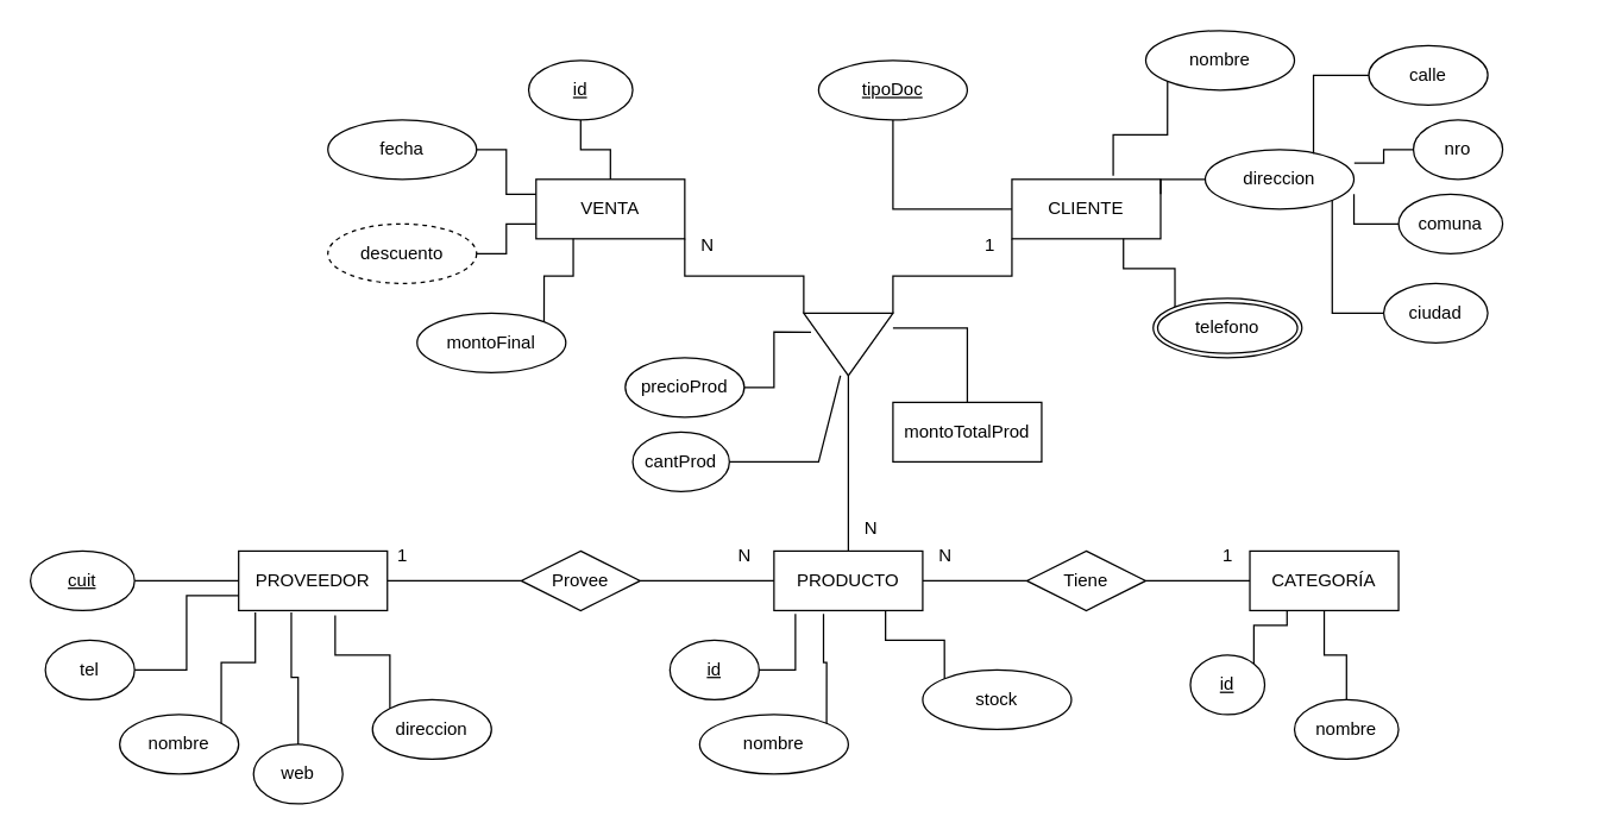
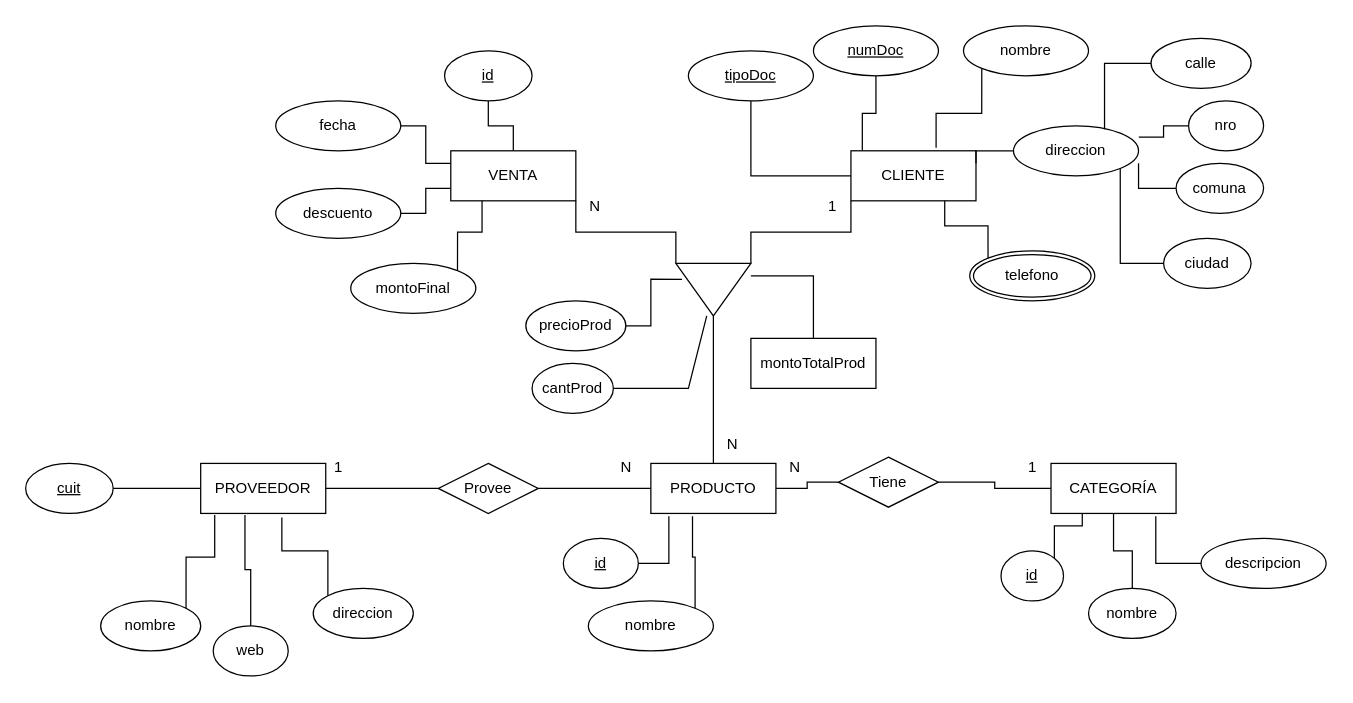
  <mxCell id="0" />
  <mxCell id="1" parent="0" />
  <mxCell id="2" style="edgeStyle=orthogonalEdgeStyle;rounded=0;orthogonalLoop=1;jettySize=auto;html=1;exitX=1;exitY=0.5;exitDx=0;exitDy=0;entryX=0;entryY=0.5;entryDx=0;entryDy=0;endArrow=none;endFill=0;" edge="1" parent="1" source="3" target="10"><mxGeometry relative="1" as="geometry" /></mxCell>
  <mxCell id="3" value="PROVEEDOR" style="whiteSpace=wrap;html=1;align=center;" vertex="1" parent="1"><mxGeometry x="160" y="370" width="100" height="40" as="geometry" /></mxCell>
  <mxCell id="4" style="edgeStyle=orthogonalEdgeStyle;rounded=0;orthogonalLoop=1;jettySize=auto;html=1;exitX=1;exitY=0.5;exitDx=0;exitDy=0;entryX=0;entryY=0.5;entryDx=0;entryDy=0;endArrow=none;endFill=0;" edge="1" parent="1" source="5" target="12"><mxGeometry relative="1" as="geometry" /></mxCell>
  <mxCell id="5" value="PRODUCTO" style="whiteSpace=wrap;html=1;align=center;" vertex="1" parent="1"><mxGeometry x="520" y="370" width="100" height="40" as="geometry" /></mxCell>
  <mxCell id="6" value="VENTA" style="whiteSpace=wrap;html=1;align=center;" vertex="1" parent="1"><mxGeometry x="360" y="120" width="100" height="40" as="geometry" /></mxCell>
  <mxCell id="7" value="CLIENTE" style="whiteSpace=wrap;html=1;align=center;" vertex="1" parent="1"><mxGeometry x="680" y="120" width="100" height="40" as="geometry" /></mxCell>
  <mxCell id="8" value="CATEGORÍA" style="whiteSpace=wrap;html=1;align=center;" vertex="1" parent="1"><mxGeometry x="840" y="370" width="100" height="40" as="geometry" /></mxCell>
  <mxCell id="9" style="edgeStyle=orthogonalEdgeStyle;rounded=0;orthogonalLoop=1;jettySize=auto;html=1;exitX=1;exitY=0.5;exitDx=0;exitDy=0;entryX=0;entryY=0.5;entryDx=0;entryDy=0;endArrow=none;endFill=0;" edge="1" parent="1" source="10" target="5"><mxGeometry relative="1" as="geometry" /></mxCell>
  <mxCell id="10" value="Provee" style="shape=rhombus;perimeter=rhombusPerimeter;whiteSpace=wrap;html=1;align=center;" vertex="1" parent="1"><mxGeometry x="350" y="370" width="80" height="40" as="geometry" /></mxCell>
  <mxCell id="11" style="edgeStyle=orthogonalEdgeStyle;rounded=0;orthogonalLoop=1;jettySize=auto;html=1;exitX=1;exitY=0.5;exitDx=0;exitDy=0;entryX=0;entryY=0.5;entryDx=0;entryDy=0;endArrow=none;endFill=0;" edge="1" parent="1" source="12" target="8"><mxGeometry relative="1" as="geometry" /></mxCell>
- <mxCell id="12" value="Tiene" style="shape=rhombus;perimeter=rhombusPerimeter;whiteSpace=wrap;html=1;align=center;" vertex="1" parent="1"><mxGeometry x="690" y="370" width="80" height="40" as="geometry" /></mxCell>
+ <mxCell id="12" value="Tiene" style="shape=rhombus;perimeter=rhombusPerimeter;whiteSpace=wrap;html=1;align=center;" vertex="1" parent="1"><mxGeometry x="670" y="365" width="80" height="40" as="geometry" /></mxCell>
  <mxCell id="13" style="edgeStyle=orthogonalEdgeStyle;rounded=0;orthogonalLoop=1;jettySize=auto;html=1;exitX=0;exitY=0;exitDx=30;exitDy=0;exitPerimeter=0;entryX=0.5;entryY=0;entryDx=0;entryDy=0;endArrow=none;endFill=0;" edge="1" parent="1" source="14" target="5"><mxGeometry relative="1" as="geometry" /></mxCell>
  <mxCell id="14" value="" style="verticalLabelPosition=bottom;verticalAlign=top;html=1;shape=mxgraph.basic.acute_triangle;dx=0.5;rotation=-180;" vertex="1" parent="1"><mxGeometry x="540" y="210" width="60" height="42" as="geometry" /></mxCell>
  <mxCell id="15" style="edgeStyle=orthogonalEdgeStyle;rounded=0;orthogonalLoop=1;jettySize=auto;html=1;exitX=1;exitY=1;exitDx=0;exitDy=0;entryX=1;entryY=1;entryDx=0;entryDy=0;entryPerimeter=0;endArrow=none;endFill=0;" edge="1" parent="1" source="6" target="14"><mxGeometry relative="1" as="geometry" /></mxCell>
  <mxCell id="16" style="edgeStyle=orthogonalEdgeStyle;rounded=0;orthogonalLoop=1;jettySize=auto;html=1;exitX=0;exitY=1;exitDx=0;exitDy=0;entryX=0;entryY=1;entryDx=0;entryDy=0;entryPerimeter=0;endArrow=none;endFill=0;" edge="1" parent="1" source="7" target="14"><mxGeometry relative="1" as="geometry" /></mxCell>
  <mxCell id="17" style="edgeStyle=orthogonalEdgeStyle;rounded=0;orthogonalLoop=1;jettySize=auto;html=1;exitX=1;exitY=0.5;exitDx=0;exitDy=0;entryX=0;entryY=0.5;entryDx=0;entryDy=0;endArrow=none;endFill=0;" edge="1" parent="1" source="18" target="3"><mxGeometry relative="1" as="geometry" /></mxCell>
  <mxCell id="18" value="cuit" style="ellipse;whiteSpace=wrap;html=1;align=center;fontStyle=4;" vertex="1" parent="1"><mxGeometry x="20" y="370" width="70" height="40" as="geometry" /></mxCell>
  <mxCell id="19" value="nombre" style="ellipse;whiteSpace=wrap;html=1;align=center;" vertex="1" parent="1"><mxGeometry x="80" y="480" width="80" height="40" as="geometry" /></mxCell>
  <mxCell id="20" value="direccion" style="ellipse;whiteSpace=wrap;html=1;align=center;" vertex="1" parent="1"><mxGeometry x="250" y="470" width="80" height="40" as="geometry" /></mxCell>
- <mxCell id="21" style="edgeStyle=orthogonalEdgeStyle;rounded=0;orthogonalLoop=1;jettySize=auto;html=1;exitX=1;exitY=0.5;exitDx=0;exitDy=0;entryX=0;entryY=0.75;entryDx=0;entryDy=0;endArrow=none;endFill=0;" edge="1" parent="1" source="22" target="3"><mxGeometry relative="1" as="geometry" /></mxCell>
- <mxCell id="22" value="tel" style="ellipse;whiteSpace=wrap;html=1;align=center;" vertex="1" parent="1"><mxGeometry x="30" y="430" width="60" height="40" as="geometry" /></mxCell>
  <mxCell id="23" value="web" style="ellipse;whiteSpace=wrap;html=1;align=center;" vertex="1" parent="1"><mxGeometry y="500" width="60" height="40" as="geometry" x="170" /></mxCell>
  <mxCell id="24" style="edgeStyle=orthogonalEdgeStyle;rounded=0;orthogonalLoop=1;jettySize=auto;html=1;exitX=1;exitY=0;exitDx=0;exitDy=0;entryX=0.112;entryY=1.029;entryDx=0;entryDy=0;entryPerimeter=0;endArrow=none;endFill=0;" edge="1" parent="1" source="19" target="3"><mxGeometry relative="1" as="geometry" /></mxCell>
  <mxCell id="25" style="edgeStyle=orthogonalEdgeStyle;rounded=0;orthogonalLoop=1;jettySize=auto;html=1;exitX=0.5;exitY=0;exitDx=0;exitDy=0;entryX=0.354;entryY=1.029;entryDx=0;entryDy=0;entryPerimeter=0;endArrow=none;endFill=0;" edge="1" parent="1" source="23" target="3"><mxGeometry relative="1" as="geometry" /></mxCell>
  <mxCell id="26" style="edgeStyle=orthogonalEdgeStyle;rounded=0;orthogonalLoop=1;jettySize=auto;html=1;exitX=0;exitY=0;exitDx=0;exitDy=0;entryX=0.649;entryY=1.082;entryDx=0;entryDy=0;entryPerimeter=0;endArrow=none;endFill=0;" edge="1" parent="1" source="20" target="3"><mxGeometry relative="1" as="geometry" /></mxCell>
  <mxCell id="27" value="id" style="ellipse;whiteSpace=wrap;html=1;align=center;fontStyle=4;" vertex="1" parent="1"><mxGeometry x="450" y="430" width="60" height="40" as="geometry" /></mxCell>
  <mxCell id="28" value="nombre" style="ellipse;whiteSpace=wrap;html=1;align=center;" vertex="1" parent="1"><mxGeometry x="470" y="480" width="100" height="40" as="geometry" /></mxCell>
- <mxCell id="29" style="edgeStyle=orthogonalEdgeStyle;rounded=0;orthogonalLoop=1;jettySize=auto;html=1;exitX=0;exitY=0;exitDx=0;exitDy=0;entryX=0.75;entryY=1;entryDx=0;entryDy=0;endArrow=none;endFill=0;" edge="1" parent="1" source="30" target="5"><mxGeometry relative="1" as="geometry" /></mxCell>
- <mxCell id="30" value="stock" style="ellipse;whiteSpace=wrap;html=1;align=center;" vertex="1" parent="1"><mxGeometry x="620" y="450" width="100" height="40" as="geometry" /></mxCell>
  <mxCell id="31" style="edgeStyle=orthogonalEdgeStyle;rounded=0;orthogonalLoop=1;jettySize=auto;html=1;exitX=0.5;exitY=1;exitDx=0;exitDy=0;" edge="1" parent="1" source="28" target="28"><mxGeometry relative="1" as="geometry" /></mxCell>
  <mxCell id="32" style="edgeStyle=orthogonalEdgeStyle;rounded=0;orthogonalLoop=1;jettySize=auto;html=1;exitX=1;exitY=0.5;exitDx=0;exitDy=0;entryX=0.144;entryY=1.055;entryDx=0;entryDy=0;entryPerimeter=0;endArrow=none;endFill=0;" edge="1" parent="1" source="27" target="5"><mxGeometry relative="1" as="geometry" /></mxCell>
  <mxCell id="33" style="edgeStyle=orthogonalEdgeStyle;rounded=0;orthogonalLoop=1;jettySize=auto;html=1;exitX=1;exitY=0;exitDx=0;exitDy=0;entryX=0.333;entryY=1.055;entryDx=0;entryDy=0;entryPerimeter=0;endArrow=none;endFill=0;" edge="1" parent="1" source="28" target="5"><mxGeometry relative="1" as="geometry" /></mxCell>
  <mxCell id="34" style="edgeStyle=orthogonalEdgeStyle;rounded=0;orthogonalLoop=1;jettySize=auto;html=1;exitX=1;exitY=0;exitDx=0;exitDy=0;entryX=0.25;entryY=1;entryDx=0;entryDy=0;endArrow=none;endFill=0;" edge="1" parent="1" source="35" target="8"><mxGeometry relative="1" as="geometry" /></mxCell>
  <mxCell id="35" value="id" style="ellipse;whiteSpace=wrap;html=1;align=center;fontStyle=4;" vertex="1" parent="1"><mxGeometry x="800" y="440" width="50" height="40" as="geometry" /></mxCell>
  <mxCell id="36" style="edgeStyle=orthogonalEdgeStyle;rounded=0;orthogonalLoop=1;jettySize=auto;html=1;exitX=0.5;exitY=0;exitDx=0;exitDy=0;entryX=0.5;entryY=1;entryDx=0;entryDy=0;endArrow=none;endFill=0;" edge="1" parent="1" source="37" target="8"><mxGeometry relative="1" as="geometry" /></mxCell>
  <mxCell id="37" value="nombre" style="ellipse;whiteSpace=wrap;html=1;align=center;" vertex="1" parent="1"><mxGeometry x="870" y="470" width="70" height="40" as="geometry" /></mxCell>
+ <mxCell id="38" value="descripcion" style="ellipse;whiteSpace=wrap;html=1;align=center;" vertex="1" parent="1"><mxGeometry x="960" y="430" width="100" height="40" as="geometry" /></mxCell>
+ <mxCell id="39" style="edgeStyle=orthogonalEdgeStyle;rounded=0;orthogonalLoop=1;jettySize=auto;html=1;exitX=0;exitY=0.5;exitDx=0;exitDy=0;entryX=0.838;entryY=1.055;entryDx=0;entryDy=0;entryPerimeter=0;endArrow=none;endFill=0;" edge="1" parent="1" source="38" target="8"><mxGeometry relative="1" as="geometry" /></mxCell>
  <mxCell id="40" style="edgeStyle=orthogonalEdgeStyle;rounded=0;orthogonalLoop=1;jettySize=auto;html=1;exitX=0.5;exitY=1;exitDx=0;exitDy=0;entryX=0;entryY=0.5;entryDx=0;entryDy=0;endArrow=none;endFill=0;" edge="1" parent="1" source="41" target="7"><mxGeometry relative="1" as="geometry" /></mxCell>
  <mxCell id="41" value="tipoDoc" style="ellipse;whiteSpace=wrap;html=1;align=center;fontStyle=4;" vertex="1" parent="1"><mxGeometry x="550" y="40" width="100" height="40" as="geometry" /></mxCell>
+ <mxCell id="42" value="numDoc" style="ellipse;whiteSpace=wrap;html=1;align=center;fontStyle=4;" vertex="1" parent="1"><mxGeometry x="650" y="20" width="100" height="40" as="geometry" /></mxCell>
  <mxCell id="43" value="nombre" style="ellipse;whiteSpace=wrap;html=1;align=center;" vertex="1" parent="1"><mxGeometry x="770" y="20" width="100" height="40" as="geometry" /></mxCell>
  <mxCell id="44" style="edgeStyle=orthogonalEdgeStyle;rounded=0;orthogonalLoop=1;jettySize=auto;html=1;exitX=0;exitY=0.5;exitDx=0;exitDy=0;entryX=1;entryY=0.25;entryDx=0;entryDy=0;endArrow=none;endFill=0;" edge="1" parent="1" source="45" target="7"><mxGeometry relative="1" as="geometry" /></mxCell>
  <mxCell id="45" value="direccion" style="ellipse;whiteSpace=wrap;html=1;align=center;" vertex="1" parent="1"><mxGeometry x="810" y="100" width="100" height="40" as="geometry" /></mxCell>
  <mxCell id="46" style="edgeStyle=orthogonalEdgeStyle;rounded=0;orthogonalLoop=1;jettySize=auto;html=1;exitX=0;exitY=0;exitDx=0;exitDy=0;entryX=0.75;entryY=1;entryDx=0;entryDy=0;endArrow=none;endFill=0;" edge="1" parent="1" source="47" target="7"><mxGeometry relative="1" as="geometry" /></mxCell>
  <mxCell id="47" value="telefono" style="ellipse;shape=doubleEllipse;margin=3;whiteSpace=wrap;html=1;align=center;" vertex="1" parent="1"><mxGeometry x="775" y="200" width="100" height="40" as="geometry" /></mxCell>
  <mxCell id="48" value="calle" style="ellipse;whiteSpace=wrap;html=1;align=center;" vertex="1" parent="1"><mxGeometry x="920" y="30" width="80" height="40" as="geometry" /></mxCell>
  <mxCell id="49" value="nro" style="ellipse;whiteSpace=wrap;html=1;align=center;" vertex="1" parent="1"><mxGeometry x="950" y="80" width="60" height="40" as="geometry" /></mxCell>
  <mxCell id="50" value="comuna" style="ellipse;whiteSpace=wrap;html=1;align=center;" vertex="1" parent="1"><mxGeometry x="940" y="130" width="70" height="40" as="geometry" /></mxCell>
  <mxCell id="51" style="edgeStyle=orthogonalEdgeStyle;rounded=0;orthogonalLoop=1;jettySize=auto;html=1;exitX=0;exitY=0.5;exitDx=0;exitDy=0;entryX=1;entryY=1;entryDx=0;entryDy=0;endArrow=none;endFill=0;" edge="1" parent="1" source="52" target="45"><mxGeometry relative="1" as="geometry" /></mxCell>
  <mxCell id="52" value="ciudad" style="ellipse;whiteSpace=wrap;html=1;align=center;" vertex="1" parent="1"><mxGeometry x="930" y="190" width="70" height="40" as="geometry" /></mxCell>
+ <mxCell id="53" style="edgeStyle=orthogonalEdgeStyle;rounded=0;orthogonalLoop=1;jettySize=auto;html=1;exitX=0.5;exitY=1;exitDx=0;exitDy=0;entryX=0.091;entryY=-0.011;entryDx=0;entryDy=0;entryPerimeter=0;endArrow=none;endFill=0;" edge="1" parent="1" source="42" target="7"><mxGeometry relative="1" as="geometry" /></mxCell>
  <mxCell id="54" style="edgeStyle=orthogonalEdgeStyle;rounded=0;orthogonalLoop=1;jettySize=auto;html=1;exitX=0;exitY=1;exitDx=0;exitDy=0;entryX=0.681;entryY=-0.063;entryDx=0;entryDy=0;entryPerimeter=0;endArrow=none;endFill=0;" edge="1" parent="1" source="43" target="7"><mxGeometry relative="1" as="geometry" /></mxCell>
  <mxCell id="55" style="edgeStyle=orthogonalEdgeStyle;rounded=0;orthogonalLoop=1;jettySize=auto;html=1;exitX=0;exitY=0.5;exitDx=0;exitDy=0;entryX=0.728;entryY=0.068;entryDx=0;entryDy=0;entryPerimeter=0;endArrow=none;endFill=0;" edge="1" parent="1" source="48" target="45"><mxGeometry relative="1" as="geometry" /></mxCell>
  <mxCell id="56" style="edgeStyle=orthogonalEdgeStyle;rounded=0;orthogonalLoop=1;jettySize=auto;html=1;exitX=0;exitY=0.5;exitDx=0;exitDy=0;entryX=1.002;entryY=0.226;entryDx=0;entryDy=0;entryPerimeter=0;endArrow=none;endFill=0;" edge="1" parent="1" source="49" target="45"><mxGeometry relative="1" as="geometry" /></mxCell>
  <mxCell id="57" style="edgeStyle=orthogonalEdgeStyle;rounded=0;orthogonalLoop=1;jettySize=auto;html=1;exitX=0;exitY=0.5;exitDx=0;exitDy=0;entryX=1;entryY=0.75;entryDx=0;entryDy=0;entryPerimeter=0;endArrow=none;endFill=0;" edge="1" parent="1" source="50" target="45"><mxGeometry relative="1" as="geometry" /></mxCell>
  <mxCell id="58" style="edgeStyle=orthogonalEdgeStyle;rounded=0;orthogonalLoop=1;jettySize=auto;html=1;exitX=0.5;exitY=1;exitDx=0;exitDy=0;entryX=0.5;entryY=0;entryDx=0;entryDy=0;endArrow=none;endFill=0;" edge="1" parent="1" source="59" target="6"><mxGeometry relative="1" as="geometry" /></mxCell>
  <mxCell id="59" value="id" style="ellipse;whiteSpace=wrap;html=1;align=center;fontStyle=4;" vertex="1" parent="1"><mxGeometry x="355" y="40" width="70" height="40" as="geometry" /></mxCell>
  <mxCell id="60" style="edgeStyle=orthogonalEdgeStyle;rounded=0;orthogonalLoop=1;jettySize=auto;html=1;exitX=1;exitY=0.5;exitDx=0;exitDy=0;entryX=0;entryY=0.25;entryDx=0;entryDy=0;endArrow=none;endFill=0;" edge="1" parent="1" source="61" target="6"><mxGeometry relative="1" as="geometry" /></mxCell>
  <mxCell id="61" value="fecha" style="ellipse;whiteSpace=wrap;html=1;align=center;" vertex="1" parent="1"><mxGeometry x="220" y="80" width="100" height="40" as="geometry" /></mxCell>
  <mxCell id="62" style="edgeStyle=orthogonalEdgeStyle;rounded=0;orthogonalLoop=1;jettySize=auto;html=1;exitX=1;exitY=0.5;exitDx=0;exitDy=0;entryX=0;entryY=0.75;entryDx=0;entryDy=0;endArrow=none;endFill=0;" edge="1" parent="1" source="63" target="6"><mxGeometry relative="1" as="geometry" /></mxCell>
- <mxCell id="63" value="descuento" style="ellipse;whiteSpace=wrap;html=1;align=center;dashed=1;" vertex="1" parent="1"><mxGeometry x="220" y="150" width="100" height="40" as="geometry" /></mxCell>
+ <mxCell id="63" value="descuento" style="ellipse;whiteSpace=wrap;html=1;align=center;" vertex="1" parent="1"><mxGeometry x="220" y="150" width="100" height="40" as="geometry" /></mxCell>
  <mxCell id="64" style="edgeStyle=orthogonalEdgeStyle;rounded=0;orthogonalLoop=1;jettySize=auto;html=1;exitX=1;exitY=0;exitDx=0;exitDy=0;entryX=0.25;entryY=1;entryDx=0;entryDy=0;endArrow=none;endFill=0;" edge="1" parent="1" source="65" target="6"><mxGeometry relative="1" as="geometry" /></mxCell>
  <mxCell id="65" value="montoFinal" style="ellipse;whiteSpace=wrap;html=1;align=center;" vertex="1" parent="1"><mxGeometry x="280" y="210" width="100" height="40" as="geometry" /></mxCell>
  <mxCell id="66" value="precioProd" style="ellipse;whiteSpace=wrap;html=1;align=center;" vertex="1" parent="1"><mxGeometry x="420" y="240" width="80" height="40" as="geometry" /></mxCell>
  <mxCell id="67" style="edgeStyle=orthogonalEdgeStyle;rounded=0;orthogonalLoop=1;jettySize=auto;html=1;exitX=1;exitY=0.5;exitDx=0;exitDy=0;endArrow=none;endFill=0;" edge="1" parent="1" source="68" target="14"><mxGeometry relative="1" as="geometry"><Array as="points"><mxPoint x="550" y="310" /></Array></mxGeometry></mxCell>
  <mxCell id="68" value="cantProd" style="ellipse;whiteSpace=wrap;html=1;align=center;" vertex="1" parent="1"><mxGeometry x="425" y="290" width="65" height="40" as="geometry" /></mxCell>
  <mxCell id="69" value="montoTotalProd" style="whiteSpace=wrap;html=1;align=center;rounded=0;" vertex="1" parent="1"><mxGeometry x="600" y="270" width="100" height="40" as="geometry" /></mxCell>
  <mxCell id="70" style="edgeStyle=orthogonalEdgeStyle;rounded=0;orthogonalLoop=1;jettySize=auto;html=1;exitX=1;exitY=0.5;exitDx=0;exitDy=0;entryX=0.918;entryY=0.697;entryDx=0;entryDy=0;entryPerimeter=0;endArrow=none;endFill=0;" edge="1" parent="1" source="66" target="14"><mxGeometry relative="1" as="geometry" /></mxCell>
  <mxCell id="71" style="edgeStyle=orthogonalEdgeStyle;rounded=0;orthogonalLoop=1;jettySize=auto;html=1;exitX=0.5;exitY=0;exitDx=0;exitDy=0;entryX=0;entryY=0.762;entryDx=0;entryDy=0;entryPerimeter=0;endArrow=none;endFill=0;" edge="1" parent="1" source="69" target="14"><mxGeometry relative="1" as="geometry" /></mxCell>
  <mxCell id="72" value="1" style="text;html=1;align=center;verticalAlign=middle;resizable=0;points=[];autosize=1;strokeColor=none;fillColor=none;" vertex="1" parent="1"><mxGeometry x="255" y="358" width="30" height="30" as="geometry" /></mxCell>
  <mxCell id="73" value="N" style="text;html=1;align=center;verticalAlign=middle;resizable=0;points=[];autosize=1;strokeColor=none;fillColor=none;" vertex="1" parent="1"><mxGeometry x="485" y="358" width="30" height="30" as="geometry" /></mxCell>
  <mxCell id="74" value="1" style="text;html=1;align=center;verticalAlign=middle;resizable=0;points=[];autosize=1;strokeColor=none;fillColor=none;" vertex="1" parent="1"><mxGeometry x="810" y="358" width="30" height="30" as="geometry" /></mxCell>
  <mxCell id="75" value="N" style="text;html=1;align=center;verticalAlign=middle;resizable=0;points=[];autosize=1;strokeColor=none;fillColor=none;" vertex="1" parent="1"><mxGeometry x="620" y="358" width="30" height="30" as="geometry" /></mxCell>
  <mxCell id="76" value="N" style="text;html=1;align=center;verticalAlign=middle;resizable=0;points=[];autosize=1;strokeColor=none;fillColor=none;" vertex="1" parent="1"><mxGeometry x="570" y="340" width="30" height="30" as="geometry" /></mxCell>
  <mxCell id="77" value="1" style="text;html=1;align=center;verticalAlign=middle;resizable=0;points=[];autosize=1;strokeColor=none;fillColor=none;" vertex="1" parent="1"><mxGeometry x="650" y="150" width="30" height="30" as="geometry" /></mxCell>
  <mxCell id="78" value="N" style="text;html=1;align=center;verticalAlign=middle;resizable=0;points=[];autosize=1;strokeColor=none;fillColor=none;" vertex="1" parent="1"><mxGeometry x="460" y="150" width="30" height="30" as="geometry" /></mxCell>
